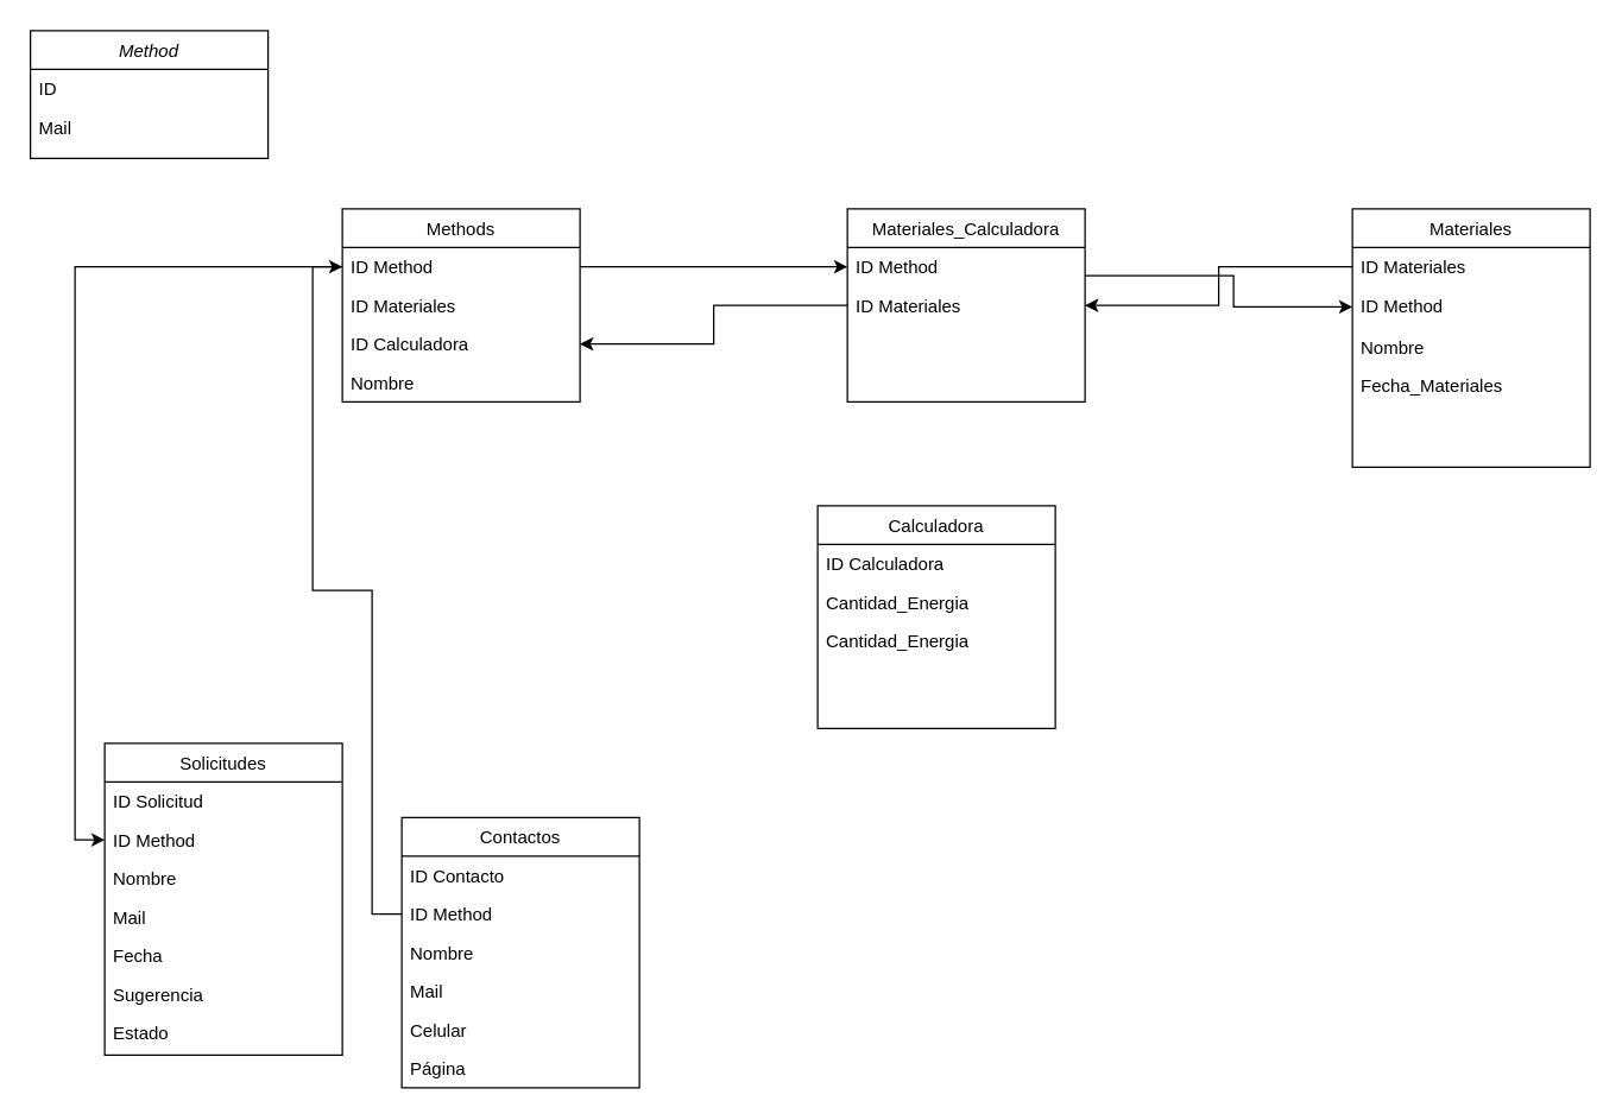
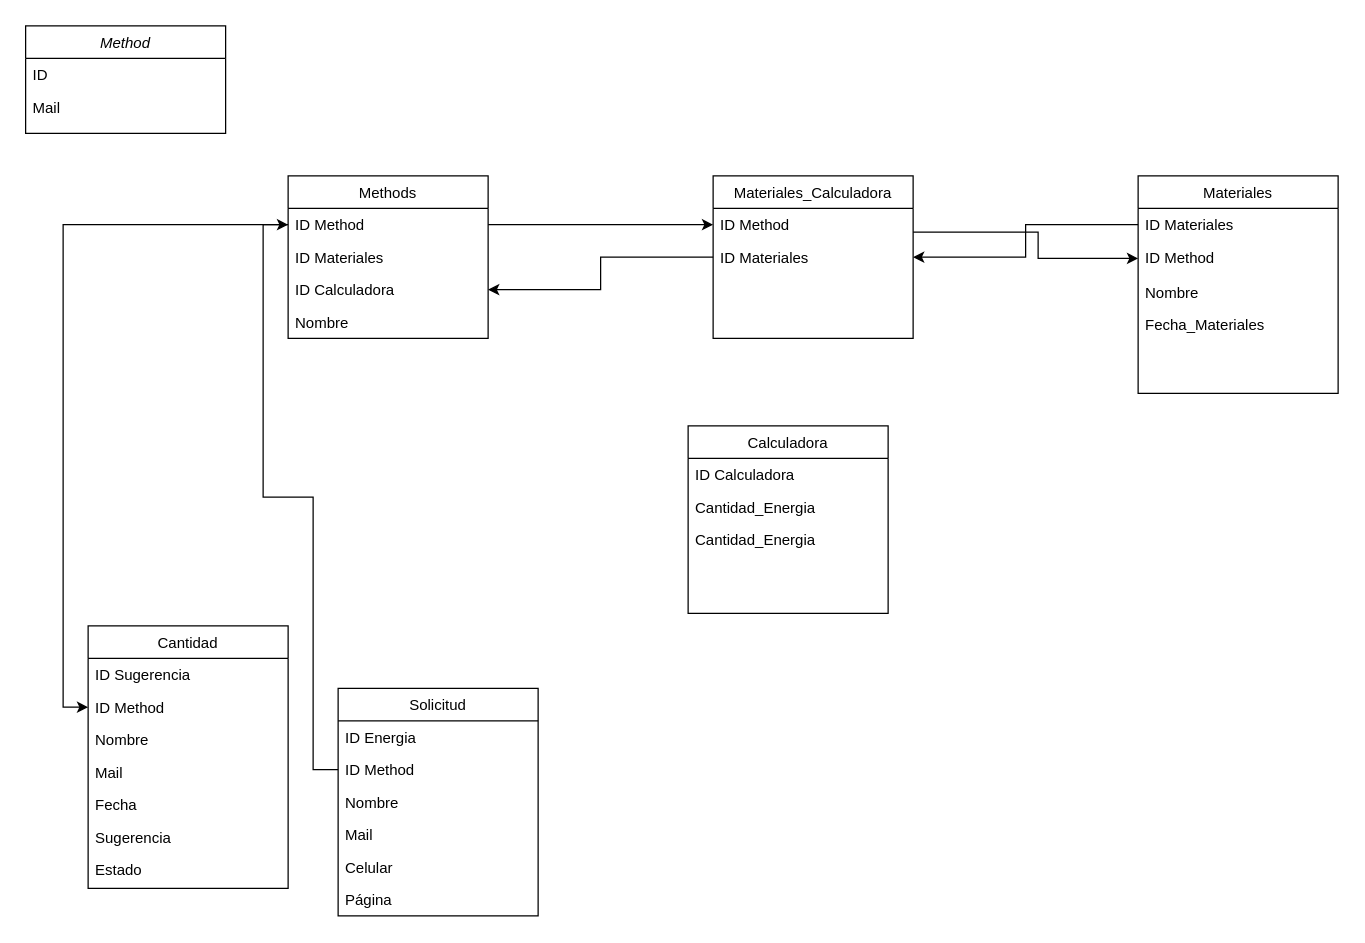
  <mxCell id="0" />
  <mxCell id="1" parent="0" />
  <mxCell id="2" value="Method" style="swimlane;fontStyle=2;align=center;verticalAlign=top;childLayout=stackLayout;horizontal=1;startSize=26;horizontalStack=0;resizeParent=1;resizeLast=0;collapsible=1;marginBottom=0;rounded=0;shadow=0;strokeWidth=1;" parent="1" vertex="1"><mxGeometry x="20" y="20" width="160" height="86" as="geometry"><mxRectangle x="230" y="140" width="160" height="26" as="alternateBounds" /></mxGeometry></mxCell>
  <mxCell id="3" value="ID" style="text;align=left;verticalAlign=top;spacingLeft=4;spacingRight=4;overflow=hidden;rotatable=0;points=[[0,0.5],[1,0.5]];portConstraint=eastwest;" parent="2" vertex="1"><mxGeometry y="26" width="160" height="26" as="geometry" /></mxCell>
  <mxCell id="4" value="Mail" style="text;align=left;verticalAlign=top;spacingLeft=4;spacingRight=4;overflow=hidden;rotatable=0;points=[[0,0.5],[1,0.5]];portConstraint=eastwest;rounded=0;shadow=0;html=0;" parent="2" vertex="1"><mxGeometry y="52" width="160" height="26" as="geometry" /></mxCell>
  <mxCell id="5" value="" style="line;html=1;strokeWidth=1;align=left;verticalAlign=middle;spacingTop=-1;spacingLeft=3;spacingRight=3;rotatable=0;labelPosition=right;points=[];portConstraint=eastwest;" parent="2" vertex="1"><mxGeometry y="78" width="160" as="geometry" /></mxCell>
  <mxCell id="6" value="Methods" style="swimlane;fontStyle=0;align=center;verticalAlign=top;childLayout=stackLayout;horizontal=1;startSize=26;horizontalStack=0;resizeParent=1;resizeLast=0;collapsible=1;marginBottom=0;rounded=0;shadow=0;strokeWidth=1;" parent="1" vertex="1"><mxGeometry x="230" y="140" width="160" height="130" as="geometry"><mxRectangle x="550" y="140" width="160" height="26" as="alternateBounds" /></mxGeometry></mxCell>
  <mxCell id="7" value="ID Method" style="text;align=left;verticalAlign=top;spacingLeft=4;spacingRight=4;overflow=hidden;rotatable=0;points=[[0,0.5],[1,0.5]];portConstraint=eastwest;" parent="6" vertex="1"><mxGeometry y="26" width="160" height="26" as="geometry" /></mxCell>
  <mxCell id="8" value="ID Materiales" style="text;align=left;verticalAlign=top;spacingLeft=4;spacingRight=4;overflow=hidden;rotatable=0;points=[[0,0.5],[1,0.5]];portConstraint=eastwest;rounded=0;shadow=0;html=0;" parent="6" vertex="1"><mxGeometry y="52" width="160" height="26" as="geometry" /></mxCell>
  <mxCell id="9" value="ID Calculadora" style="text;align=left;verticalAlign=top;spacingLeft=4;spacingRight=4;overflow=hidden;rotatable=0;points=[[0,0.5],[1,0.5]];portConstraint=eastwest;rounded=0;shadow=0;html=0;" parent="6" vertex="1"><mxGeometry y="78" width="160" height="26" as="geometry" /></mxCell>
  <mxCell id="10" value="Nombre" style="text;align=left;verticalAlign=top;spacingLeft=4;spacingRight=4;overflow=hidden;rotatable=0;points=[[0,0.5],[1,0.5]];portConstraint=eastwest;rounded=0;shadow=0;html=0;" parent="6" vertex="1"><mxGeometry y="104" width="160" height="26" as="geometry" /></mxCell>
  <mxCell id="11" value="Materiales" style="swimlane;fontStyle=0;align=center;verticalAlign=top;childLayout=stackLayout;horizontal=1;startSize=26;horizontalStack=0;resizeParent=1;resizeLast=0;collapsible=1;marginBottom=0;rounded=0;shadow=0;strokeWidth=1;" parent="1" vertex="1"><mxGeometry x="910" y="140" width="160" height="174" as="geometry"><mxRectangle x="550" y="140" width="160" height="26" as="alternateBounds" /></mxGeometry></mxCell>
  <mxCell id="12" value="ID Materiales" style="text;align=left;verticalAlign=top;spacingLeft=4;spacingRight=4;overflow=hidden;rotatable=0;points=[[0,0.5],[1,0.5]];portConstraint=eastwest;" parent="11" vertex="1"><mxGeometry y="26" width="160" height="26" as="geometry" /></mxCell>
  <mxCell id="13" value="ID Method" style="text;align=left;verticalAlign=top;spacingLeft=4;spacingRight=4;overflow=hidden;rotatable=0;points=[[0,0.5],[1,0.5]];portConstraint=eastwest;rounded=0;shadow=0;html=0;" parent="11" vertex="1"><mxGeometry y="52" width="160" height="28" as="geometry" /></mxCell>
  <mxCell id="14" value="Nombre" style="text;align=left;verticalAlign=top;spacingLeft=4;spacingRight=4;overflow=hidden;rotatable=0;points=[[0,0.5],[1,0.5]];portConstraint=eastwest;rounded=0;shadow=0;html=0;" parent="11" vertex="1"><mxGeometry y="80" width="160" height="26" as="geometry" /></mxCell>
  <mxCell id="15" value="Fecha_Materiales" style="text;align=left;verticalAlign=top;spacingLeft=4;spacingRight=4;overflow=hidden;rotatable=0;points=[[0,0.5],[1,0.5]];portConstraint=eastwest;rounded=0;shadow=0;html=0;" parent="11" vertex="1"><mxGeometry y="106" width="160" height="32" as="geometry" /></mxCell>
  <mxCell id="16" value="Materiales_Calculadora" style="swimlane;fontStyle=0;align=center;verticalAlign=top;childLayout=stackLayout;horizontal=1;startSize=26;horizontalStack=0;resizeParent=1;resizeLast=0;collapsible=1;marginBottom=0;rounded=0;shadow=0;strokeWidth=1;" parent="1" vertex="1"><mxGeometry x="570" y="140" width="160" height="130" as="geometry"><mxRectangle x="550" y="140" width="160" height="26" as="alternateBounds" /></mxGeometry></mxCell>
  <mxCell id="17" value="ID Method" style="text;align=left;verticalAlign=top;spacingLeft=4;spacingRight=4;overflow=hidden;rotatable=0;points=[[0,0.5],[1,0.5]];portConstraint=eastwest;rounded=0;shadow=0;html=0;" parent="16" vertex="1"><mxGeometry y="26" width="160" height="26" as="geometry" /></mxCell>
  <mxCell id="18" value="ID Materiales" style="text;align=left;verticalAlign=top;spacingLeft=4;spacingRight=4;overflow=hidden;rotatable=0;points=[[0,0.5],[1,0.5]];portConstraint=eastwest;rounded=0;shadow=0;html=0;" parent="16" vertex="1"><mxGeometry y="52" width="160" height="26" as="geometry" /></mxCell>
  <mxCell id="19" value="Calculadora" style="swimlane;fontStyle=0;align=center;verticalAlign=top;childLayout=stackLayout;horizontal=1;startSize=26;horizontalStack=0;resizeParent=1;resizeLast=0;collapsible=1;marginBottom=0;rounded=0;shadow=0;strokeWidth=1;" parent="1" vertex="1"><mxGeometry x="550" y="340" width="160" height="150" as="geometry"><mxRectangle x="550" y="140" width="160" height="26" as="alternateBounds" /></mxGeometry></mxCell>
  <mxCell id="20" value="ID Calculadora" style="text;align=left;verticalAlign=top;spacingLeft=4;spacingRight=4;overflow=hidden;rotatable=0;points=[[0,0.5],[1,0.5]];portConstraint=eastwest;" parent="19" vertex="1"><mxGeometry y="26" width="160" height="26" as="geometry" /></mxCell>
  <mxCell id="21" value="Cantidad_Energia" style="text;align=left;verticalAlign=top;spacingLeft=4;spacingRight=4;overflow=hidden;rotatable=0;points=[[0,0.5],[1,0.5]];portConstraint=eastwest;" parent="19" vertex="1"><mxGeometry y="52" width="160" height="26" as="geometry" /></mxCell>
  <mxCell id="22" value="Cantidad_Energia" style="text;align=left;verticalAlign=top;spacingLeft=4;spacingRight=4;overflow=hidden;rotatable=0;points=[[0,0.5],[1,0.5]];portConstraint=eastwest;" vertex="1" parent="19"><mxGeometry y="78" width="160" height="26" as="geometry" /></mxCell>
  <mxCell id="23" style="edgeStyle=orthogonalEdgeStyle;rounded=0;orthogonalLoop=1;jettySize=auto;html=1;entryX=0;entryY=0.5;entryDx=0;entryDy=0;" parent="1" source="7" target="17" edge="1"><mxGeometry relative="1" as="geometry" /></mxCell>
  <mxCell id="24" style="edgeStyle=orthogonalEdgeStyle;rounded=0;orthogonalLoop=1;jettySize=auto;html=1;entryX=0;entryY=0.5;entryDx=0;entryDy=0;" parent="1" source="17" target="13" edge="1"><mxGeometry relative="1" as="geometry"><mxPoint x="740" y="160" as="targetPoint" /><Array as="points"><mxPoint x="830" y="185" /></Array></mxGeometry></mxCell>
  <mxCell id="25" style="edgeStyle=orthogonalEdgeStyle;rounded=0;orthogonalLoop=1;jettySize=auto;html=1;entryX=1;entryY=0.5;entryDx=0;entryDy=0;" parent="1" source="12" target="18" edge="1"><mxGeometry relative="1" as="geometry" /></mxCell>
- <mxCell id="26" value="Contactos" style="swimlane;fontStyle=0;align=center;verticalAlign=top;childLayout=stackLayout;horizontal=1;startSize=26;horizontalStack=0;resizeParent=1;resizeLast=0;collapsible=1;marginBottom=0;rounded=0;shadow=0;strokeWidth=1;" parent="1" vertex="1"><mxGeometry x="270" y="550" width="160" height="182" as="geometry"><mxRectangle x="550" y="140" width="160" height="26" as="alternateBounds" /></mxGeometry></mxCell>
- <mxCell id="27" value="ID Contacto" style="text;align=left;verticalAlign=top;spacingLeft=4;spacingRight=4;overflow=hidden;rotatable=0;points=[[0,0.5],[1,0.5]];portConstraint=eastwest;" parent="26" vertex="1"><mxGeometry y="26" width="160" height="26" as="geometry" /></mxCell>
+ <mxCell id="26" value="Solicitud" style="swimlane;fontStyle=0;align=center;verticalAlign=top;childLayout=stackLayout;horizontal=1;startSize=26;horizontalStack=0;resizeParent=1;resizeLast=0;collapsible=1;marginBottom=0;rounded=0;shadow=0;strokeWidth=1;" parent="1" vertex="1"><mxGeometry x="270" y="550" width="160" height="182" as="geometry"><mxRectangle x="550" y="140" width="160" height="26" as="alternateBounds" /></mxGeometry></mxCell>
+ <mxCell id="27" value="ID Energia" style="text;align=left;verticalAlign=top;spacingLeft=4;spacingRight=4;overflow=hidden;rotatable=0;points=[[0,0.5],[1,0.5]];portConstraint=eastwest;" parent="26" vertex="1"><mxGeometry y="26" width="160" height="26" as="geometry" /></mxCell>
  <mxCell id="28" value="ID Method" style="text;align=left;verticalAlign=top;spacingLeft=4;spacingRight=4;overflow=hidden;rotatable=0;points=[[0,0.5],[1,0.5]];portConstraint=eastwest;" parent="26" vertex="1"><mxGeometry y="52" width="160" height="26" as="geometry" /></mxCell>
  <mxCell id="29" value="Nombre" style="text;align=left;verticalAlign=top;spacingLeft=4;spacingRight=4;overflow=hidden;rotatable=0;points=[[0,0.5],[1,0.5]];portConstraint=eastwest;" parent="26" vertex="1"><mxGeometry y="78" width="160" height="26" as="geometry" /></mxCell>
  <mxCell id="30" value="Mail" style="text;align=left;verticalAlign=top;spacingLeft=4;spacingRight=4;overflow=hidden;rotatable=0;points=[[0,0.5],[1,0.5]];portConstraint=eastwest;" parent="26" vertex="1"><mxGeometry y="104" width="160" height="26" as="geometry" /></mxCell>
  <mxCell id="31" value="Celular" style="text;align=left;verticalAlign=top;spacingLeft=4;spacingRight=4;overflow=hidden;rotatable=0;points=[[0,0.5],[1,0.5]];portConstraint=eastwest;" parent="26" vertex="1"><mxGeometry y="130" width="160" height="26" as="geometry" /></mxCell>
  <mxCell id="32" value="Página" style="text;align=left;verticalAlign=top;spacingLeft=4;spacingRight=4;overflow=hidden;rotatable=0;points=[[0,0.5],[1,0.5]];portConstraint=eastwest;" parent="26" vertex="1"><mxGeometry y="156" width="160" height="26" as="geometry" /></mxCell>
- <mxCell id="33" value="Solicitudes" style="swimlane;fontStyle=0;align=center;verticalAlign=top;childLayout=stackLayout;horizontal=1;startSize=26;horizontalStack=0;resizeParent=1;resizeLast=0;collapsible=1;marginBottom=0;rounded=0;shadow=0;strokeWidth=1;" parent="1" vertex="1"><mxGeometry x="70" y="500" width="160" height="210" as="geometry"><mxRectangle x="550" y="140" width="160" height="26" as="alternateBounds" /></mxGeometry></mxCell>
- <mxCell id="34" value="ID Solicitud" style="text;align=left;verticalAlign=top;spacingLeft=4;spacingRight=4;overflow=hidden;rotatable=0;points=[[0,0.5],[1,0.5]];portConstraint=eastwest;" parent="33" vertex="1"><mxGeometry y="26" width="160" height="26" as="geometry" /></mxCell>
+ <mxCell id="33" value="Cantidad" style="swimlane;fontStyle=0;align=center;verticalAlign=top;childLayout=stackLayout;horizontal=1;startSize=26;horizontalStack=0;resizeParent=1;resizeLast=0;collapsible=1;marginBottom=0;rounded=0;shadow=0;strokeWidth=1;" parent="1" vertex="1"><mxGeometry x="70" y="500" width="160" height="210" as="geometry"><mxRectangle x="550" y="140" width="160" height="26" as="alternateBounds" /></mxGeometry></mxCell>
+ <mxCell id="34" value="ID Sugerencia" style="text;align=left;verticalAlign=top;spacingLeft=4;spacingRight=4;overflow=hidden;rotatable=0;points=[[0,0.5],[1,0.5]];portConstraint=eastwest;" parent="33" vertex="1"><mxGeometry y="26" width="160" height="26" as="geometry" /></mxCell>
  <mxCell id="35" value="ID Method" style="text;align=left;verticalAlign=top;spacingLeft=4;spacingRight=4;overflow=hidden;rotatable=0;points=[[0,0.5],[1,0.5]];portConstraint=eastwest;" parent="33" vertex="1"><mxGeometry y="52" width="160" height="26" as="geometry" /></mxCell>
  <mxCell id="36" value="Nombre" style="text;align=left;verticalAlign=top;spacingLeft=4;spacingRight=4;overflow=hidden;rotatable=0;points=[[0,0.5],[1,0.5]];portConstraint=eastwest;" parent="33" vertex="1"><mxGeometry y="78" width="160" height="26" as="geometry" /></mxCell>
  <mxCell id="37" value="Mail" style="text;align=left;verticalAlign=top;spacingLeft=4;spacingRight=4;overflow=hidden;rotatable=0;points=[[0,0.5],[1,0.5]];portConstraint=eastwest;" parent="33" vertex="1"><mxGeometry y="104" width="160" height="26" as="geometry" /></mxCell>
  <mxCell id="38" value="Fecha" style="text;align=left;verticalAlign=top;spacingLeft=4;spacingRight=4;overflow=hidden;rotatable=0;points=[[0,0.5],[1,0.5]];portConstraint=eastwest;" parent="33" vertex="1"><mxGeometry y="130" width="160" height="26" as="geometry" /></mxCell>
  <mxCell id="39" value="Sugerencia" style="text;align=left;verticalAlign=top;spacingLeft=4;spacingRight=4;overflow=hidden;rotatable=0;points=[[0,0.5],[1,0.5]];portConstraint=eastwest;" parent="33" vertex="1"><mxGeometry y="156" width="160" height="26" as="geometry" /></mxCell>
  <mxCell id="40" value="Estado" style="text;align=left;verticalAlign=top;spacingLeft=4;spacingRight=4;overflow=hidden;rotatable=0;points=[[0,0.5],[1,0.5]];portConstraint=eastwest;" parent="33" vertex="1"><mxGeometry y="182" width="160" height="26" as="geometry" /></mxCell>
  <mxCell id="41" style="edgeStyle=orthogonalEdgeStyle;rounded=0;orthogonalLoop=1;jettySize=auto;html=1;entryX=0;entryY=0.5;entryDx=0;entryDy=0;" parent="1" source="7" target="35" edge="1"><mxGeometry relative="1" as="geometry" /></mxCell>
  <mxCell id="42" style="edgeStyle=orthogonalEdgeStyle;rounded=0;orthogonalLoop=1;jettySize=auto;html=1;entryX=1;entryY=0.5;entryDx=0;entryDy=0;" parent="1" source="18" target="9" edge="1"><mxGeometry relative="1" as="geometry" /></mxCell>
  <mxCell id="43" style="edgeStyle=orthogonalEdgeStyle;rounded=0;orthogonalLoop=1;jettySize=auto;html=1;entryX=0;entryY=0.5;entryDx=0;entryDy=0;" parent="1" source="28" target="7" edge="1"><mxGeometry relative="1" as="geometry"><mxPoint x="150" y="250" as="targetPoint" /><Array as="points"><mxPoint x="250" y="615" /><mxPoint x="250" y="397" /><mxPoint x="210" y="397" /><mxPoint x="210" y="179" /></Array></mxGeometry></mxCell>
